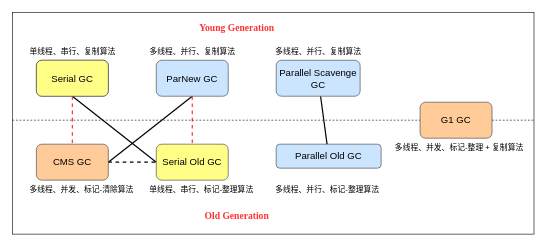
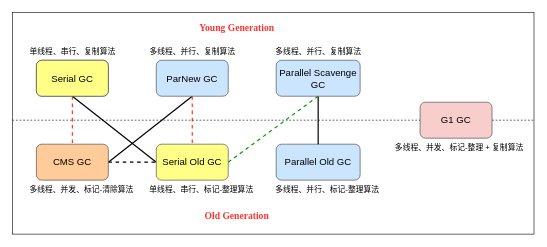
  <mxCell id="0" />
  <mxCell id="1" parent="0" />
  <mxCell id="2" value="" style="rounded=0;whiteSpace=wrap;html=1;" vertex="1" parent="1"><mxGeometry x="20" y="20" width="870" height="370" as="geometry" /></mxCell>
  <mxCell id="3" value="&lt;font style=&quot;font-size: 16px;&quot;&gt;Serial GC&lt;/font&gt;" style="rounded=1;whiteSpace=wrap;html=1;fillColor=#cce5ff;strokeColor=#36393d;" vertex="1" parent="1"><mxGeometry x="60" y="100" width="120" height="60" as="geometry" /></mxCell>
  <mxCell id="4" style="rounded=0;orthogonalLoop=1;jettySize=auto;html=1;exitX=0.5;exitY=1;exitDx=0;exitDy=0;endArrow=none;endFill=0;entryX=0;entryY=0.5;entryDx=0;entryDy=0;strokeWidth=2;" edge="1" parent="1" source="6" target="10"><mxGeometry relative="1" as="geometry" /></mxCell>
  <mxCell id="5" style="rounded=0;orthogonalLoop=1;jettySize=auto;html=1;exitX=0.5;exitY=1;exitDx=0;exitDy=0;endArrow=none;endFill=0;dashed=1;strokeColor=#FF3333;strokeWidth=2;" edge="1" parent="1" source="6" target="12"><mxGeometry relative="1" as="geometry" /></mxCell>
  <mxCell id="6" value="&lt;font style=&quot;font-size: 16px;&quot;&gt;Serial GC&lt;/font&gt;" style="rounded=1;whiteSpace=wrap;html=1;fillColor=#ffff88;strokeColor=#36393d;" vertex="1" parent="1"><mxGeometry x="60" y="100" width="120" height="60" as="geometry" /></mxCell>
  <mxCell id="7" style="rounded=0;orthogonalLoop=1;jettySize=auto;html=1;entryX=1;entryY=0.5;entryDx=0;entryDy=0;endArrow=none;endFill=0;exitX=0.5;exitY=1;exitDx=0;exitDy=0;strokeWidth=2;" edge="1" parent="1" source="9" target="12"><mxGeometry relative="1" as="geometry" /></mxCell>
  <mxCell id="8" style="rounded=0;orthogonalLoop=1;jettySize=auto;html=1;exitX=0.5;exitY=1;exitDx=0;exitDy=0;endArrow=none;endFill=0;strokeColor=#FF3333;dashed=1;strokeWidth=2;" edge="1" parent="1" source="9" target="10"><mxGeometry relative="1" as="geometry" /></mxCell>
  <mxCell id="9" value="&lt;font style=&quot;font-size: 16px;&quot;&gt;ParNew GC&lt;/font&gt;" style="rounded=1;whiteSpace=wrap;html=1;fillColor=#cce5ff;strokeColor=#36393d;" vertex="1" parent="1"><mxGeometry x="260" y="100" width="120" height="60" as="geometry" /></mxCell>
  <mxCell id="10" value="&lt;font style=&quot;font-size: 16px;&quot;&gt;Serial Old GC&lt;/font&gt;" style="rounded=1;whiteSpace=wrap;html=1;fillColor=#ffff88;strokeColor=#36393d;" vertex="1" parent="1"><mxGeometry x="260" y="240" width="120" height="60" as="geometry" /></mxCell>
  <mxCell id="11" style="rounded=0;orthogonalLoop=1;jettySize=auto;html=1;exitX=1;exitY=0.5;exitDx=0;exitDy=0;endArrow=none;endFill=0;strokeWidth=2;dashed=1;" edge="1" parent="1" source="12" target="10"><mxGeometry relative="1" as="geometry" /></mxCell>
  <mxCell id="12" value="&lt;font style=&quot;font-size: 16px;&quot;&gt;CMS GC&lt;/font&gt;" style="rounded=1;whiteSpace=wrap;html=1;fillColor=#ffcc99;strokeColor=#36393d;" vertex="1" parent="1"><mxGeometry x="60" y="240" width="120" height="60" as="geometry" /></mxCell>
- <mxCell id="13" value="&lt;font style=&quot;font-size: 16px;&quot;&gt;Parallel Old GC&lt;/font&gt;" style="rounded=1;whiteSpace=wrap;html=1;fillColor=#cce5ff;strokeColor=#36393d;" vertex="1" parent="1"><mxGeometry x="460" y="240" width="175" height="40" as="geometry" /></mxCell>
+ <mxCell id="13" value="&lt;font style=&quot;font-size: 16px;&quot;&gt;Parallel Old GC&lt;/font&gt;" style="rounded=1;whiteSpace=wrap;html=1;fillColor=#cce5ff;strokeColor=#36393d;" vertex="1" parent="1"><mxGeometry x="460" y="240" width="140" height="60" as="geometry" /></mxCell>
  <mxCell id="14" style="rounded=0;orthogonalLoop=1;jettySize=auto;html=1;endArrow=none;endFill=0;strokeWidth=2;" edge="1" parent="1" source="16" target="13"><mxGeometry relative="1" as="geometry" /></mxCell>
+ <mxCell id="15" style="rounded=0;orthogonalLoop=1;jettySize=auto;html=1;entryX=1;entryY=0.5;entryDx=0;entryDy=0;dashed=1;strokeWidth=2;endArrow=none;endFill=0;strokeColor=#009900;exitX=0.5;exitY=1;exitDx=0;exitDy=0;" edge="1" parent="1" source="16" target="10"><mxGeometry relative="1" as="geometry" /></mxCell>
  <mxCell id="16" value="&lt;font style=&quot;font-size: 16px;&quot;&gt;Parallel Scavenge GC&lt;/font&gt;" style="rounded=1;whiteSpace=wrap;html=1;fillColor=#cce5ff;strokeColor=#36393d;" vertex="1" parent="1"><mxGeometry x="460" y="100" width="140" height="60" as="geometry" /></mxCell>
  <mxCell id="17" value="" style="endArrow=none;html=1;rounded=0;dashed=1;" edge="1" parent="1" source="27"><mxGeometry width="50" height="50" relative="1" as="geometry"><mxPoint x="0" y="200" as="sourcePoint" /><mxPoint x="890" y="200" as="targetPoint" /></mxGeometry></mxCell>
  <mxCell id="18" value="&lt;font color=&quot;#ff3333&quot; face=&quot;Comic Sans MS&quot; style=&quot;font-size: 16px;&quot;&gt;&lt;b style=&quot;&quot;&gt;Old Generation&lt;/b&gt;&lt;/font&gt;" style="text;html=1;align=center;verticalAlign=middle;resizable=0;points=[];autosize=1;strokeColor=none;fillColor=none;" vertex="1" parent="1"><mxGeometry x="324" y="345" width="140" height="30" as="geometry" /></mxCell>
  <mxCell id="19" value="&lt;b style=&quot;border-color: var(--border-color); font-size: 16px;&quot;&gt;&lt;font color=&quot;#ff3333&quot; face=&quot;Comic Sans MS&quot;&gt;Young Generation&lt;/font&gt;&lt;/b&gt;" style="text;html=1;align=center;verticalAlign=middle;resizable=0;points=[];autosize=1;strokeColor=none;fillColor=none;" vertex="1" parent="1"><mxGeometry x="314" y="30" width="160" height="30" as="geometry" /></mxCell>
  <mxCell id="20" value="&lt;font style=&quot;font-size: 13px;&quot;&gt;单线程、串行、复制算法&lt;/font&gt;" style="text;html=1;align=center;verticalAlign=middle;resizable=0;points=[];autosize=1;strokeColor=none;fillColor=none;" vertex="1" parent="1"><mxGeometry x="35" y="70" width="170" height="30" as="geometry" /></mxCell>
  <mxCell id="21" value="&lt;font style=&quot;font-size: 13px;&quot;&gt;多线程、并行、复制算法&lt;/font&gt;" style="text;html=1;align=center;verticalAlign=middle;resizable=0;points=[];autosize=1;strokeColor=none;fillColor=none;" vertex="1" parent="1"><mxGeometry x="235" y="70" width="170" height="30" as="geometry" /></mxCell>
  <mxCell id="22" value="&lt;font style=&quot;font-size: 13px;&quot;&gt;多线程、并行、复制算法&lt;/font&gt;" style="text;html=1;align=center;verticalAlign=middle;resizable=0;points=[];autosize=1;strokeColor=none;fillColor=none;" vertex="1" parent="1"><mxGeometry x="445" y="70" width="170" height="30" as="geometry" /></mxCell>
  <mxCell id="23" value="&lt;font style=&quot;font-size: 13px;&quot;&gt;多线程、并行、标记-整理算法&lt;/font&gt;" style="text;html=1;align=center;verticalAlign=middle;resizable=0;points=[];autosize=1;strokeColor=none;fillColor=none;" vertex="1" parent="1"><mxGeometry x="445" y="300" width="200" height="30" as="geometry" /></mxCell>
  <mxCell id="24" value="&lt;font style=&quot;font-size: 13px;&quot;&gt;单线程、串行、标记-整理算法&lt;/font&gt;" style="text;html=1;align=center;verticalAlign=middle;resizable=0;points=[];autosize=1;strokeColor=none;fillColor=none;" vertex="1" parent="1"><mxGeometry x="235" y="300" width="200" height="30" as="geometry" /></mxCell>
  <mxCell id="25" value="&lt;font style=&quot;font-size: 13px;&quot;&gt;多线程、并发、标记-清除算法&lt;/font&gt;" style="text;html=1;align=center;verticalAlign=middle;resizable=0;points=[];autosize=1;strokeColor=none;fillColor=none;" vertex="1" parent="1"><mxGeometry x="35" y="300" width="200" height="30" as="geometry" /></mxCell>
  <mxCell id="26" value="" style="endArrow=none;html=1;rounded=0;dashed=1;" edge="1" parent="1" target="27"><mxGeometry width="50" height="50" relative="1" as="geometry"><mxPoint x="20" y="200" as="sourcePoint" /><mxPoint x="890" y="200" as="targetPoint" /><Array as="points"><mxPoint x="350" y="200" /></Array></mxGeometry></mxCell>
- <mxCell id="27" value="&lt;font style=&quot;font-size: 16px;&quot;&gt;G1 GC&lt;/font&gt;" style="rounded=1;whiteSpace=wrap;html=1;fillColor=#ffcc99;strokeColor=#36393d;" vertex="1" parent="1"><mxGeometry x="700" y="170" width="120" height="60" as="geometry" /></mxCell>
+ <mxCell id="27" value="&lt;font style=&quot;font-size: 16px;&quot;&gt;G1 GC&lt;/font&gt;" style="rounded=1;whiteSpace=wrap;html=1;fillColor=#f8cecc;strokeColor=#36393d;" vertex="1" parent="1"><mxGeometry x="700" y="170" width="120" height="60" as="geometry" /></mxCell>
  <mxCell id="28" value="&lt;font style=&quot;font-size: 13px;&quot;&gt;多线程、并发、标记-整理 + 复制算法&lt;/font&gt;" style="text;html=1;align=center;verticalAlign=middle;resizable=0;points=[];autosize=1;strokeColor=none;fillColor=none;" vertex="1" parent="1"><mxGeometry x="645" y="230" width="240" height="30" as="geometry" /></mxCell>
